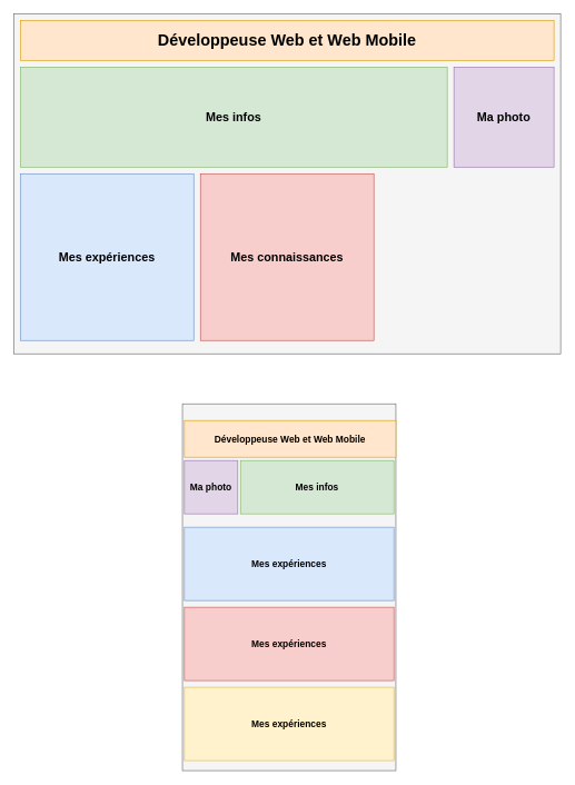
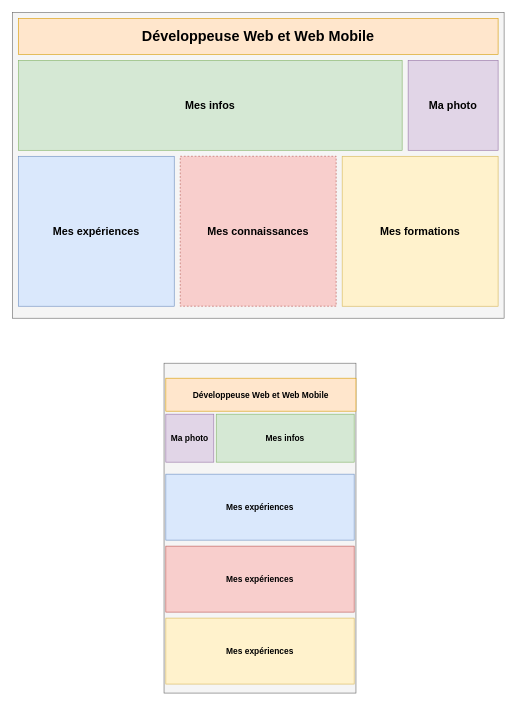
  <mxCell id="0" />
  <mxCell id="1" parent="0" />
  <mxCell id="2" value="" style="rounded=0;whiteSpace=wrap;html=1;fillColor=#f5f5f5;strokeColor=#666666;fontColor=#333333;" vertex="1" parent="1"><mxGeometry width="820" height="510" as="geometry" x="20" y="20" /></mxCell>
  <mxCell id="3" value="&lt;h1&gt;Développeuse Web et Web Mobile&lt;/h1&gt;" style="rounded=0;whiteSpace=wrap;html=1;fillColor=#ffe6cc;strokeColor=#d79b00;" vertex="1" parent="1"><mxGeometry x="30" y="30" width="800" height="60" as="geometry" /></mxCell>
  <mxCell id="4" value="&lt;h2&gt;Mes infos&lt;/h2&gt;" style="rounded=0;whiteSpace=wrap;html=1;fillColor=#d5e8d4;strokeColor=#82b366;" vertex="1" parent="1"><mxGeometry x="30" y="100" width="640" height="150" as="geometry" /></mxCell>
  <mxCell id="5" value="&lt;h2&gt;Mes expériences&lt;/h2&gt;" style="rounded=0;whiteSpace=wrap;html=1;fillColor=#dae8fc;strokeColor=#6c8ebf;" vertex="1" parent="1"><mxGeometry x="30" y="260" width="260" height="250" as="geometry" /></mxCell>
  <mxCell id="6" value="&lt;h2&gt;Ma photo&lt;/h2&gt;" style="whiteSpace=wrap;html=1;aspect=fixed;fillColor=#e1d5e7;strokeColor=#9673a6;" vertex="1" parent="1"><mxGeometry x="680" y="100" width="150" height="150" as="geometry" /></mxCell>
- <mxCell id="7" value="&lt;h2&gt;Mes connaissances&lt;/h2&gt;" style="rounded=0;whiteSpace=wrap;html=1;fillColor=#f8cecc;strokeColor=#b85450;" vertex="1" parent="1"><mxGeometry x="300" y="260" width="260" height="250" as="geometry" /></mxCell>
+ <mxCell id="7" value="&lt;h2&gt;Mes connaissances&lt;/h2&gt;" style="rounded=0;whiteSpace=wrap;html=1;fillColor=#f8cecc;strokeColor=#b85450;dashed=1;" vertex="1" parent="1"><mxGeometry x="300" y="260" width="260" height="250" as="geometry" /></mxCell>
+ <mxCell id="8" value="&lt;h2&gt;Mes formations&lt;/h2&gt;" style="rounded=0;whiteSpace=wrap;html=1;fillColor=#fff2cc;strokeColor=#d6b656;" vertex="1" parent="1"><mxGeometry x="570" y="260" width="260" height="250" as="geometry" /></mxCell>
  <mxCell id="9" value="" style="rounded=0;whiteSpace=wrap;html=1;fillColor=#f5f5f5;strokeColor=#666666;fontColor=#333333;" vertex="1" parent="1"><mxGeometry x="273" y="605" width="320" height="550" as="geometry" /></mxCell>
  <mxCell id="10" value="&lt;h3&gt;Développeuse Web et Web Mobile&lt;/h3&gt;" style="rounded=0;whiteSpace=wrap;html=1;fillColor=#ffe6cc;strokeColor=#d79b00;" vertex="1" parent="1"><mxGeometry x="276" y="630" width="317" height="55" as="geometry" /></mxCell>
  <mxCell id="11" value="&lt;h3&gt;Ma photo&lt;/h3&gt;" style="whiteSpace=wrap;html=1;aspect=fixed;fillColor=#e1d5e7;strokeColor=#9673a6;" vertex="1" parent="1"><mxGeometry x="276" y="690" width="80" height="80" as="geometry" /></mxCell>
  <mxCell id="12" value="&lt;h3&gt;Mes infos&lt;/h3&gt;" style="rounded=0;whiteSpace=wrap;html=1;fillColor=#d5e8d4;strokeColor=#82b366;" vertex="1" parent="1"><mxGeometry x="360" y="690" width="230" height="80" as="geometry" /></mxCell>
  <mxCell id="13" value="&lt;h3&gt;Mes expériences&lt;/h3&gt;" style="rounded=0;whiteSpace=wrap;html=1;fillColor=#dae8fc;strokeColor=#6c8ebf;" vertex="1" parent="1"><mxGeometry x="276" y="790" width="314" height="110" as="geometry" /></mxCell>
  <mxCell id="14" value="&lt;h3&gt;Mes expériences&lt;/h3&gt;" style="rounded=0;whiteSpace=wrap;html=1;fillColor=#f8cecc;strokeColor=#b85450;" vertex="1" parent="1"><mxGeometry x="276" y="910" width="314" height="110" as="geometry" /></mxCell>
  <mxCell id="15" value="&lt;h3&gt;Mes expériences&lt;/h3&gt;" style="rounded=0;whiteSpace=wrap;html=1;fillColor=#fff2cc;strokeColor=#d6b656;" vertex="1" parent="1"><mxGeometry x="276" y="1030" width="314" height="110" as="geometry" /></mxCell>
